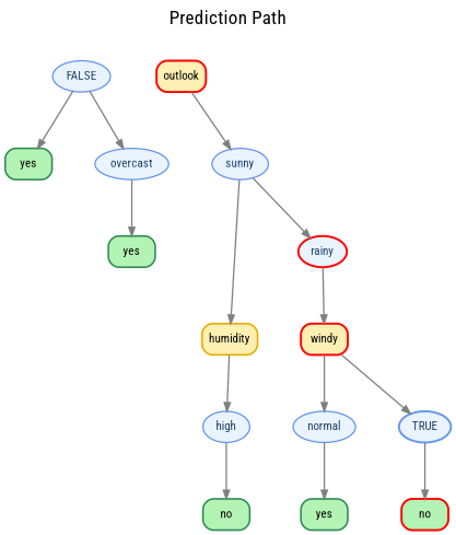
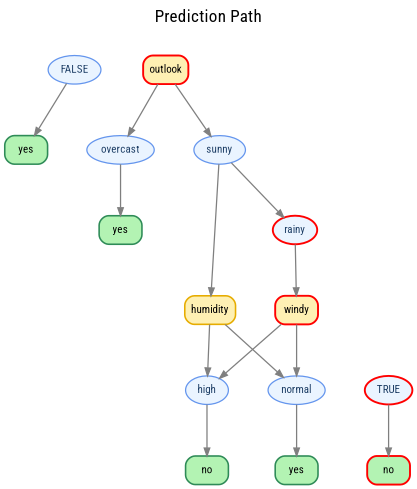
  digraph {
    bgcolor=white
    fontname="Roboto Condensed"
    fontsize=22
    label="Prediction Path"
    labelfontname=Georgia
    labeljust=center
    labelloc=top
    nodesep=0.7
    rankdir=TB
    ranksep=0.9
    node [color=red fillcolor="#eaf4ff" fontcolor=black fontname="Roboto Condensed" penwidth=2.4 shape=box style="rounded,filled"]
    edge [color=gray50 fontcolor=gray30 fontname="Roboto Condensed" penwidth=1.6]
    n1 [fillcolor="#fef0b3" label=outlook]
    n2 [color="#6495ed" fontcolor="#1e3f66" label=overcast penwidth=1.6 shape=ellipse style=filled]
    n3 [color="#6495ed" fontcolor="#1e3f66" label=sunny penwidth=1.6 shape=ellipse style=filled]
    n4 [color="#2e8b57" fillcolor="#b3f3b3" label=yes penwidth=2]
    n5 [fontcolor="#1e3f66" label=rainy shape=ellipse style=filled]
    n6 [fillcolor="#fef0b3" label=windy]
    n7 [color="#e6ac00" fillcolor="#fef0b3" label=humidity penwidth=2]
-   n8 [color="#6495ed" fontcolor="#1e3f66" label=TRUE shape=ellipse style=filled]
+   n8 [fontcolor="#1e3f66" label=TRUE shape=ellipse style=filled]
    n9 [color="#6495ed" fontcolor="#1e3f66" label=normal penwidth=1.6 shape=ellipse style=filled]
    n10 [fillcolor="#b3f3b3" label=no]
    n11 [color="#6495ed" fontcolor="#1e3f66" label=FALSE penwidth=1.6 shape=ellipse style=filled]
    n12 [color="#2e8b57" fillcolor="#b3f3b3" label=yes penwidth=2]
    n13 [color="#6495ed" fontcolor="#1e3f66" label=high penwidth=1.6 shape=ellipse style=filled]
    n14 [color="#2e8b57" fillcolor="#b3f3b3" label=no penwidth=2]
    n15 [color="#2e8b57" fillcolor="#b3f3b3" label=yes penwidth=2]
-   n11 -> n2
+   n1 -> n2
    n1 -> n3
    n2 -> n4
    n3 -> n5
    n3 -> n7
    n5 -> n6
-   n6 -> n8
+   n6 -> n13
    n6 -> n9
+   n7 -> n9
    n7 -> n13
    n8 -> n10
    n9 -> n15
    n11 -> n12
    n13 -> n14
  }
